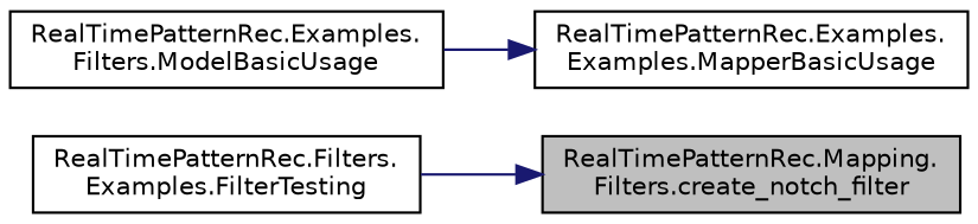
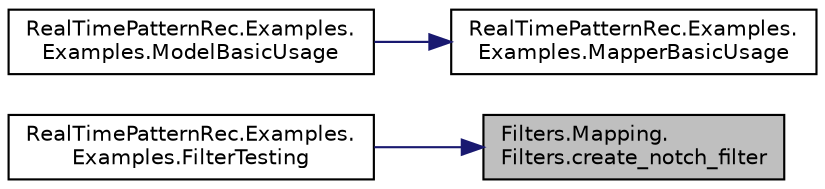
  digraph {
    rankdir=RL
    node [color=black fillcolor=white fontname=Helvetica fontsize=10 shape=record style=filled]
    edge [color=midnightblue dir=back fontname=Helvetica fontsize=10 labelfontname=Helvetica labelfontsize=10 style=solid]
-   n1 [fillcolor=grey75 fontcolor=black height=0.2 label="RealTimePatternRec.Mapping.\lFilters.create_notch_filter" width=0.4]
-   n2 [height=0.2 label="RealTimePatternRec.Filters.\lExamples.FilterTesting" width=0.4]
+   n1 [fillcolor=grey75 fontcolor=black height=0.2 label="Filters.Mapping.\lFilters.create_notch_filter" width=0.4]
+   n2 [height=0.2 label="RealTimePatternRec.Examples.\lExamples.FilterTesting" width=0.4]
    n3 [height=0.2 label="RealTimePatternRec.Examples.\lExamples.MapperBasicUsage" width=0.4]
-   n4 [height=0.2 label="RealTimePatternRec.Examples.\lFilters.ModelBasicUsage" width=0.4]
+   n4 [height=0.2 label="RealTimePatternRec.Examples.\lExamples.ModelBasicUsage" width=0.4]
    n1 -> n2
    n3 -> n4
  }
